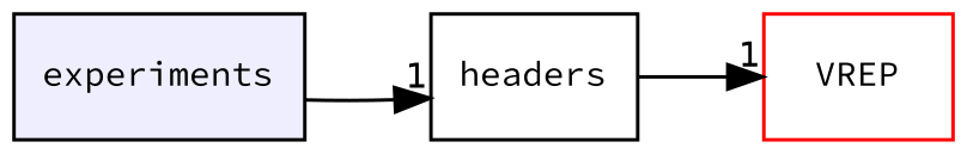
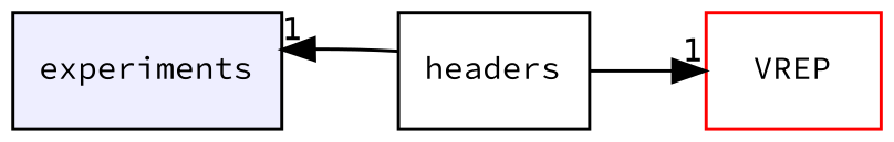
  digraph {
    compound=true
    fontname="Source Code Pro"
    rankdir=LR
    node [fontname="Source Code Pro" fontsize=10 shape=box style=filled]
    edge [fontname="Source Code Pro" headlabel=1 labeldistance=1.5 labelfontname=Helvetica labelfontsize=10]
    n1 [fillcolor="#eeeeff" label=experiments pencolor=black]
    n2 [label=headers style=""]
    n3 [color=red fillcolor=white label=VREP]
-   n1 -> n2
+   n2 -> n1
    n2 -> n3
  }
